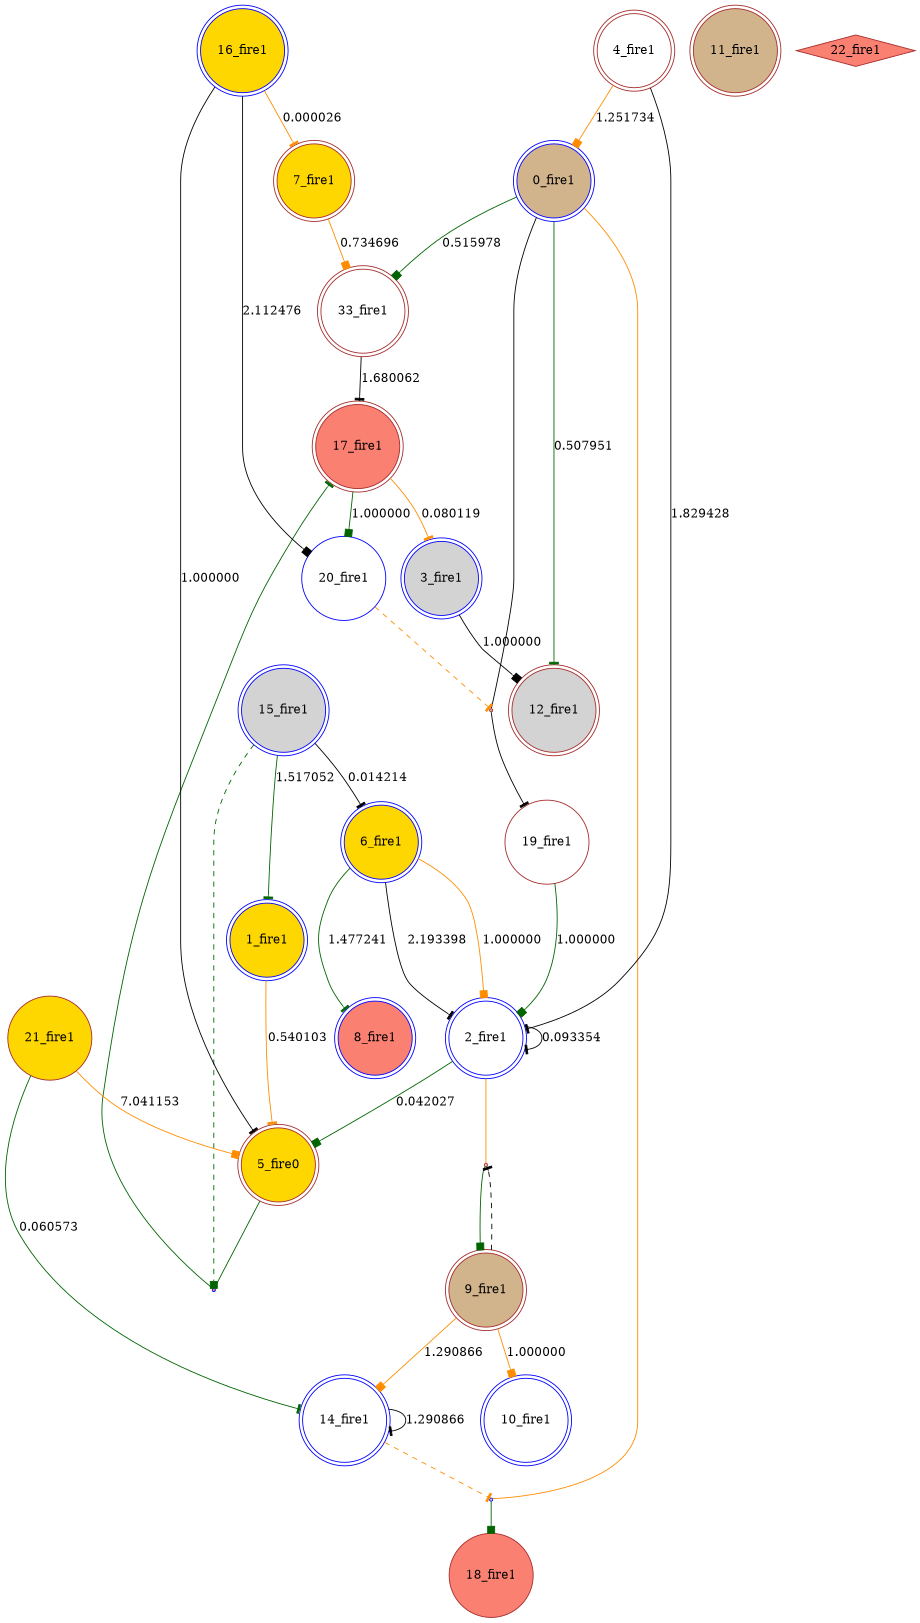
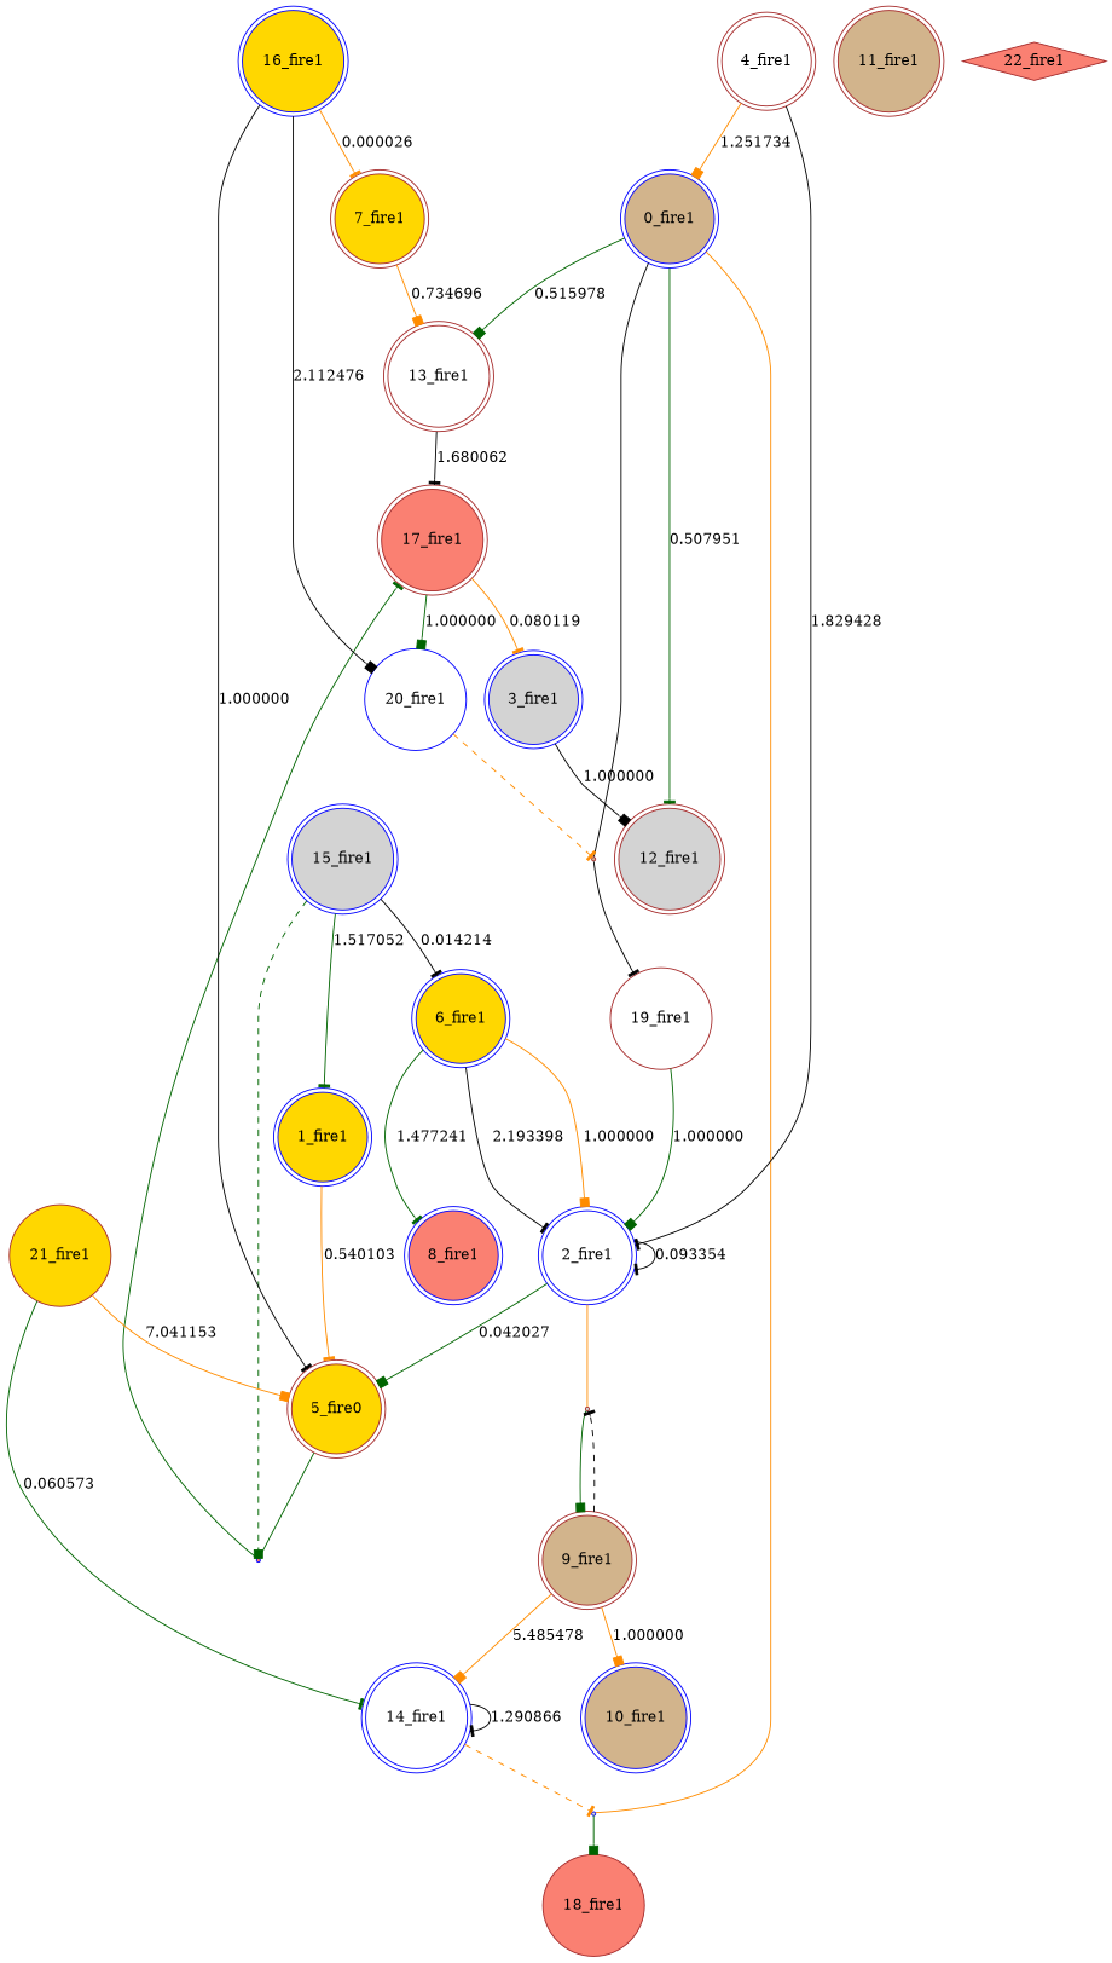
  digraph {
    node [color=brown fillcolor=white shape=doublecircle style=filled]
    edge [arrowhead=tee color=darkgreen]
    n1 [color=blue fillcolor=tan label="0_fire1"]
    n2 [fillcolor=lightgrey label="12_fire1"]
-   n3 [label="33_fire1"]
+   n3 [label="13_fire1"]
    26 [color=blue fillcolor=lightgrey shape=point]
    27 [fillcolor=tan shape=point]
    n6 [fillcolor=salmon label="17_fire1"]
    n7 [fillcolor=salmon label="18_fire1" shape=circle]
    n8 [label="19_fire1" shape=circle]
    n9 [color=blue fillcolor=gold label="1_fire1"]
    n10 [fillcolor=gold label="5_fire0"]
    24 [color=blue fillcolor=salmon shape=point]
    n12 [color=blue label="2_fire1"]
    25 [fillcolor=lightgrey shape=point]
    n14 [fillcolor=tan label="9_fire1"]
    n15 [color=blue fillcolor=lightgrey label="3_fire1"]
    n16 [label="4_fire1"]
    n17 [color=blue fillcolor=gold label="6_fire1"]
    n18 [color=blue fillcolor=salmon label="8_fire1"]
    n19 [fillcolor=gold label="7_fire1"]
-   n20 [color=blue label="10_fire1"]
+   n20 [color=blue fillcolor=tan label="10_fire1"]
    n21 [color=blue label="14_fire1"]
    n22 [fillcolor=tan label="11_fire1"]
    n23 [color=blue label="20_fire1" shape=circle]
    n24 [color=blue fillcolor=lightgrey label="15_fire1"]
    n25 [color=blue fillcolor=gold label="16_fire1"]
    n26 [fillcolor=gold label="21_fire1" shape=circle]
    n27 [fillcolor=salmon label="22_fire1" shape=diamond]
    n1 -> n2 [label=0.507951]
    n1 -> n3 [arrowhead=box label=0.515978]
    n1 -> 26 [color=darkorange dir=none arrowhead=""]
    n1 -> 27 [color=black dir=none arrowhead=""]
    n3 -> n6 [color=black label=1.680062]
    26 -> n7 [arrowhead=box]
    27 -> n8 [color=black]
    n6 -> n15 [color=darkorange label=0.080119]
    n6 -> n23 [arrowhead=box label=1.000000]
    n8 -> n12 [arrowhead=box label=1.000000]
    n9 -> n10 [color=darkorange label=0.540103]
    n10 -> 24 [dir=none arrowhead=""]
    24 -> n6
    n12 -> n10 [arrowhead=box label=0.042027]
    n12 -> n12 [color=black label=0.093354]
    n12 -> 25 [color=darkorange dir=none arrowhead=""]
    25 -> n14 [arrowhead=box]
    n14 -> 25 [color=black style=dashed]
    n14 -> n20 [arrowhead=box color=darkorange label=1.000000]
-   n14 -> n21 [arrowhead=box color=darkorange label=1.290866]
+   n14 -> n21 [arrowhead=box color=darkorange label=5.485478]
    n15 -> n2 [arrowhead=box color=black label=1.000000]
    n16 -> n1 [arrowhead=box color=darkorange label=1.251734]
    n16 -> n12 [color=black label=1.829428]
    n17 -> n12 [color=black label=2.193398]
    n17 -> n12 [arrowhead=box color=darkorange label=1.000000]
    n17 -> n18 [label=1.477241]
    n19 -> n3 [arrowhead=box color=darkorange label=0.734696]
    n21 -> 26 [color=darkorange style=dashed]
    n21 -> n21 [color=black label=1.290866]
    n23 -> 27 [color=darkorange style=dashed]
    n24 -> n9 [label=1.517052]
    n24 -> 24 [arrowhead=box style=dashed]
    n24 -> n17 [color=black label=0.014214]
    n25 -> n10 [color=black label=1.000000]
    n25 -> n19 [color=darkorange label=0.000026]
    n25 -> n23 [arrowhead=box color=black label=2.112476]
    n26 -> n10 [arrowhead=box color=darkorange label=7.041153]
    n26 -> n21 [label=0.060573]
  }
